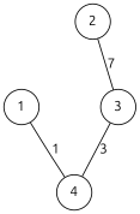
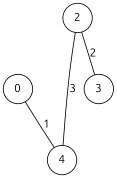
  graph {
    fontname=Ubuntu
    node [fontname=Ubuntu shape=circle]
    edge [fontname=Ubuntu]
-   1
+   1 [label=0]
    4
    2
    3
    1 -- 4 [label=1]
-   3 -- 4 [label=3]
-   2 -- 3 [label=7]
+   2 -- 4 [label=3]
+   2 -- 3 [label=2]
  }
